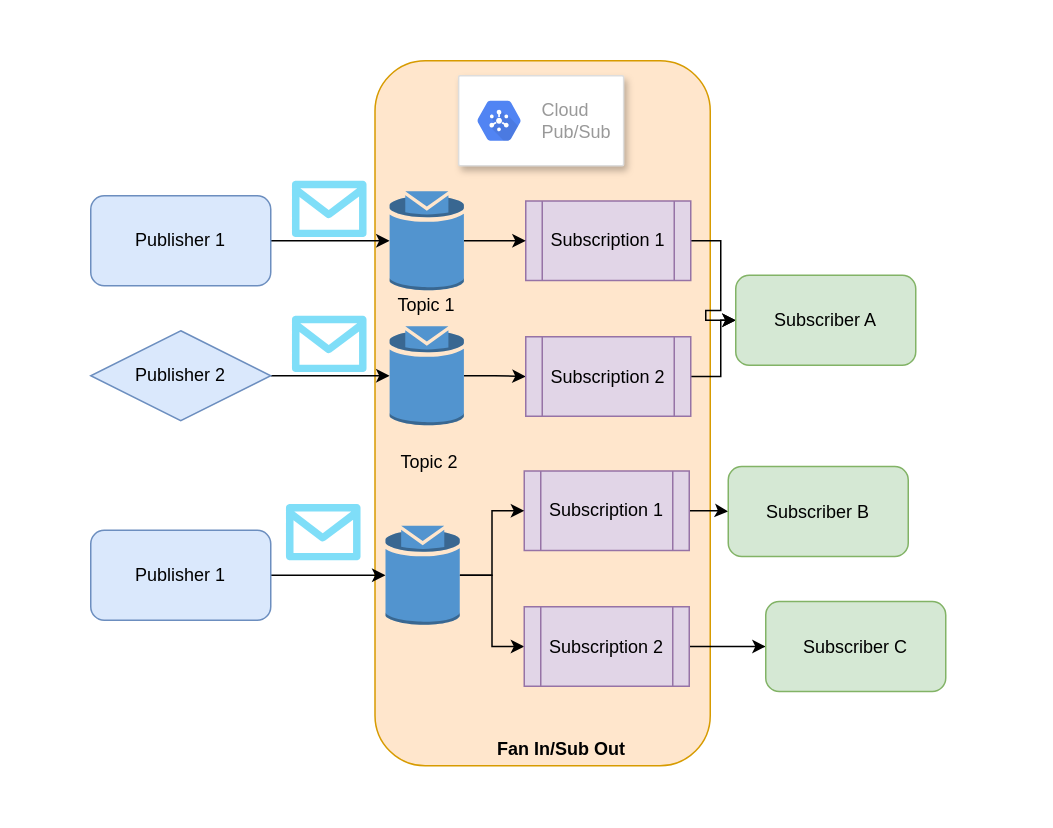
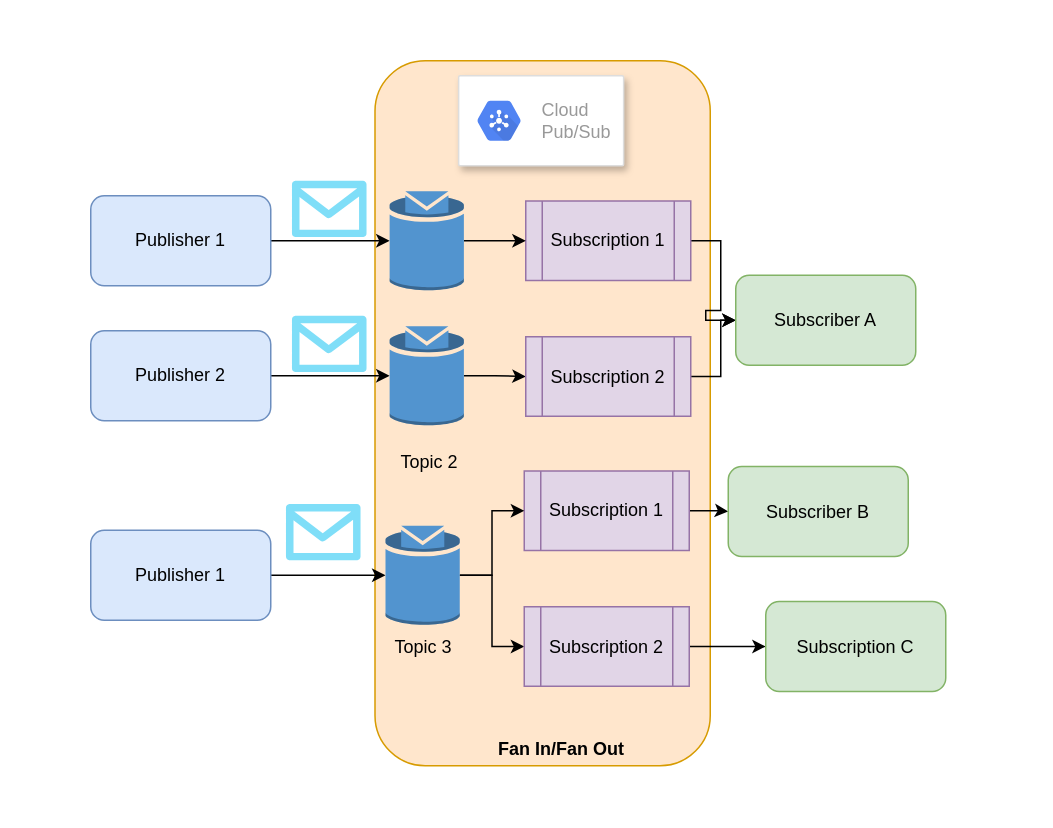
  <mxCell id="0" />
  <mxCell id="1" parent="0" />
  <mxCell id="2" value="" style="rounded=0;whiteSpace=wrap;html=1;strokeColor=#FFFFFF;" vertex="1" parent="1"><mxGeometry x="20" y="20" width="660" height="510" as="geometry" /></mxCell>
  <mxCell id="3" value="" style="rounded=1;whiteSpace=wrap;html=1;fillColor=#ffe6cc;strokeColor=#d79b00;" vertex="1" parent="1"><mxGeometry x="249.5" y="40" width="223.5" height="470" as="geometry" /></mxCell>
  <mxCell id="4" value="" style="edgeStyle=orthogonalEdgeStyle;rounded=0;orthogonalLoop=1;jettySize=auto;html=1;" edge="1" parent="1" source="5" target="20"><mxGeometry relative="1" as="geometry" /></mxCell>
  <mxCell id="5" value="Subscription 1" style="shape=process;whiteSpace=wrap;html=1;backgroundOutline=1;fillColor=#e1d5e7;strokeColor=#9673a6;" vertex="1" parent="1"><mxGeometry x="350" y="133.5" width="110" height="53" as="geometry" /></mxCell>
  <mxCell id="6" value="" style="strokeColor=#dddddd;shadow=1;strokeWidth=1;rounded=1;absoluteArcSize=1;arcSize=2;" vertex="1" parent="1"><mxGeometry x="305.25" y="50" width="110" height="60" as="geometry" /></mxCell>
  <mxCell id="7" value="Cloud&#10;Pub/Sub" style="dashed=0;connectable=0;html=1;fillColor=#5184F3;strokeColor=none;shape=mxgraph.gcp2.hexIcon;prIcon=cloud_pubsub;part=1;labelPosition=right;verticalLabelPosition=middle;align=left;verticalAlign=middle;spacingLeft=5;fontColor=#999999;fontSize=12;" vertex="1" parent="6"><mxGeometry y="0.5" width="44" height="39" relative="1" as="geometry"><mxPoint x="5" y="-19.5" as="offset" /></mxGeometry></mxCell>
  <mxCell id="8" value="" style="edgeStyle=orthogonalEdgeStyle;rounded=0;orthogonalLoop=1;jettySize=auto;html=1;" edge="1" parent="1" source="9" target="14"><mxGeometry relative="1" as="geometry" /></mxCell>
  <mxCell id="9" value="Publisher 1" style="rounded=1;whiteSpace=wrap;html=1;fillColor=#dae8fc;strokeColor=#6c8ebf;" vertex="1" parent="1"><mxGeometry x="60" y="130" width="120" height="60" as="geometry" /></mxCell>
  <mxCell id="10" value="" style="edgeStyle=orthogonalEdgeStyle;rounded=0;orthogonalLoop=1;jettySize=auto;html=1;" edge="1" parent="1" source="11" target="16"><mxGeometry relative="1" as="geometry" /></mxCell>
- <mxCell id="11" value="Publisher 2" style="rhombus;whiteSpace=wrap;html=1;fillColor=#dae8fc;strokeColor=#6c8ebf;" vertex="1" parent="1"><mxGeometry x="60" y="220" width="120" height="60" as="geometry" /></mxCell>
+ <mxCell id="11" value="Publisher 2" style="rounded=1;whiteSpace=wrap;html=1;fillColor=#dae8fc;strokeColor=#6c8ebf;" vertex="1" parent="1"><mxGeometry x="60" y="220" width="120" height="60" as="geometry" /></mxCell>
  <mxCell id="12" value="" style="verticalLabelPosition=bottom;html=1;verticalAlign=top;align=center;strokeColor=none;fillColor=#00BEF2;shape=mxgraph.azure.message;pointerEvents=1;" vertex="1" parent="1"><mxGeometry x="194" y="120" width="50" height="37.5" as="geometry" /></mxCell>
  <mxCell id="13" value="" style="edgeStyle=orthogonalEdgeStyle;rounded=0;orthogonalLoop=1;jettySize=auto;html=1;" edge="1" parent="1" source="14" target="5"><mxGeometry relative="1" as="geometry" /></mxCell>
  <mxCell id="14" value="" style="outlineConnect=0;dashed=0;verticalLabelPosition=bottom;verticalAlign=top;align=center;html=1;shape=mxgraph.aws3.topic;fillColor=#5294CF;gradientColor=none;" vertex="1" parent="1"><mxGeometry x="259.25" y="127" width="49.5" height="66" as="geometry" /></mxCell>
  <mxCell id="15" value="" style="edgeStyle=orthogonalEdgeStyle;rounded=0;orthogonalLoop=1;jettySize=auto;html=1;" edge="1" parent="1" source="16" target="19"><mxGeometry relative="1" as="geometry" /></mxCell>
  <mxCell id="16" value="" style="outlineConnect=0;dashed=0;verticalLabelPosition=bottom;verticalAlign=top;align=center;html=1;shape=mxgraph.aws3.topic;fillColor=#5294CF;gradientColor=none;" vertex="1" parent="1"><mxGeometry x="259.25" y="217" width="49.5" height="66" as="geometry" /></mxCell>
  <mxCell id="17" value="" style="verticalLabelPosition=bottom;html=1;verticalAlign=top;align=center;strokeColor=none;fillColor=#00BEF2;shape=mxgraph.azure.message;pointerEvents=1;" vertex="1" parent="1"><mxGeometry x="194" y="210" width="50" height="37.5" as="geometry" /></mxCell>
  <mxCell id="18" value="" style="edgeStyle=orthogonalEdgeStyle;rounded=0;orthogonalLoop=1;jettySize=auto;html=1;" edge="1" parent="1" source="19" target="20"><mxGeometry relative="1" as="geometry" /></mxCell>
  <mxCell id="19" value="Subscription 2" style="shape=process;whiteSpace=wrap;html=1;backgroundOutline=1;fillColor=#e1d5e7;strokeColor=#9673a6;" vertex="1" parent="1"><mxGeometry x="350" y="224" width="110" height="53" as="geometry" /></mxCell>
  <mxCell id="20" value="Subscriber A" style="rounded=1;whiteSpace=wrap;html=1;fillColor=#d5e8d4;strokeColor=#82b366;" vertex="1" parent="1"><mxGeometry x="490" y="183" width="120" height="60" as="geometry" /></mxCell>
  <mxCell id="21" value="Topic 2" style="text;html=1;strokeColor=none;fillColor=none;align=center;verticalAlign=middle;whiteSpace=wrap;rounded=0;" vertex="1" parent="1"><mxGeometry x="262.75" y="298" width="46" height="20" as="geometry" /></mxCell>
- <mxCell id="22" value="Topic 1" style="text;html=1;strokeColor=none;fillColor=none;align=center;verticalAlign=middle;whiteSpace=wrap;rounded=0;" vertex="1" parent="1"><mxGeometry x="261" y="193" width="46" height="20" as="geometry" /></mxCell>
  <mxCell id="23" value="" style="edgeStyle=orthogonalEdgeStyle;rounded=0;orthogonalLoop=1;jettySize=auto;html=1;" edge="1" parent="1" source="24" target="33"><mxGeometry relative="1" as="geometry" /></mxCell>
  <mxCell id="24" value="Subscription 1" style="shape=process;whiteSpace=wrap;html=1;backgroundOutline=1;fillColor=#e1d5e7;strokeColor=#9673a6;" vertex="1" parent="1"><mxGeometry x="349" y="313.5" width="110" height="53" as="geometry" /></mxCell>
  <mxCell id="25" value="" style="edgeStyle=orthogonalEdgeStyle;rounded=0;orthogonalLoop=1;jettySize=auto;html=1;" edge="1" parent="1" source="26" target="30"><mxGeometry relative="1" as="geometry" /></mxCell>
  <mxCell id="26" value="Publisher 1" style="rounded=1;whiteSpace=wrap;html=1;fillColor=#dae8fc;strokeColor=#6c8ebf;" vertex="1" parent="1"><mxGeometry x="60" y="353" width="120" height="60" as="geometry" /></mxCell>
  <mxCell id="27" value="" style="verticalLabelPosition=bottom;html=1;verticalAlign=top;align=center;strokeColor=none;fillColor=#00BEF2;shape=mxgraph.azure.message;pointerEvents=1;" vertex="1" parent="1"><mxGeometry x="190" y="335.5" width="50" height="37.5" as="geometry" /></mxCell>
  <mxCell id="28" value="" style="edgeStyle=orthogonalEdgeStyle;rounded=0;orthogonalLoop=1;jettySize=auto;html=1;" edge="1" parent="1" source="30" target="24"><mxGeometry relative="1" as="geometry" /></mxCell>
  <mxCell id="29" value="" style="edgeStyle=orthogonalEdgeStyle;rounded=0;orthogonalLoop=1;jettySize=auto;html=1;" edge="1" parent="1" source="30" target="32"><mxGeometry relative="1" as="geometry" /></mxCell>
  <mxCell id="30" value="" style="outlineConnect=0;dashed=0;verticalLabelPosition=bottom;verticalAlign=top;align=center;html=1;shape=mxgraph.aws3.topic;fillColor=#5294CF;gradientColor=none;" vertex="1" parent="1"><mxGeometry x="256.5" y="350" width="49.5" height="66" as="geometry" /></mxCell>
  <mxCell id="31" value="" style="edgeStyle=orthogonalEdgeStyle;rounded=0;orthogonalLoop=1;jettySize=auto;html=1;" edge="1" parent="1" source="32" target="35"><mxGeometry relative="1" as="geometry" /></mxCell>
  <mxCell id="32" value="Subscription 2" style="shape=process;whiteSpace=wrap;html=1;backgroundOutline=1;fillColor=#e1d5e7;strokeColor=#9673a6;" vertex="1" parent="1"><mxGeometry x="349" y="404" width="110" height="53" as="geometry" /></mxCell>
  <mxCell id="33" value="Subscriber B" style="rounded=1;whiteSpace=wrap;html=1;fillColor=#d5e8d4;strokeColor=#82b366;" vertex="1" parent="1"><mxGeometry x="485" y="310.5" width="120" height="60" as="geometry" /></mxCell>
- <mxCell id="35" value="Subscriber C" style="rounded=1;whiteSpace=wrap;html=1;fillColor=#d5e8d4;strokeColor=#82b366;" vertex="1" parent="1"><mxGeometry x="510" y="400.5" width="120" height="60" as="geometry" /></mxCell>
- <mxCell id="36" value="Fan In/Sub Out" style="text;html=1;strokeColor=none;fillColor=none;align=center;verticalAlign=middle;whiteSpace=wrap;rounded=0;fontStyle=1" vertex="1" parent="1"><mxGeometry x="329" y="489" width="90" height="20" as="geometry" /></mxCell>
+ <mxCell id="34" value="Topic 3" style="text;html=1;strokeColor=none;fillColor=none;align=center;verticalAlign=middle;whiteSpace=wrap;rounded=0;" vertex="1" parent="1"><mxGeometry x="259.25" y="420.5" width="46" height="20" as="geometry" /></mxCell>
+ <mxCell id="35" value="Subscription C" style="rounded=1;whiteSpace=wrap;html=1;fillColor=#d5e8d4;strokeColor=#82b366;" vertex="1" parent="1"><mxGeometry x="510" y="400.5" width="120" height="60" as="geometry" /></mxCell>
+ <mxCell id="36" value="Fan In/Fan Out" style="text;html=1;strokeColor=none;fillColor=none;align=center;verticalAlign=middle;whiteSpace=wrap;rounded=0;fontStyle=1" vertex="1" parent="1"><mxGeometry x="329" y="489" width="90" height="20" as="geometry" /></mxCell>
